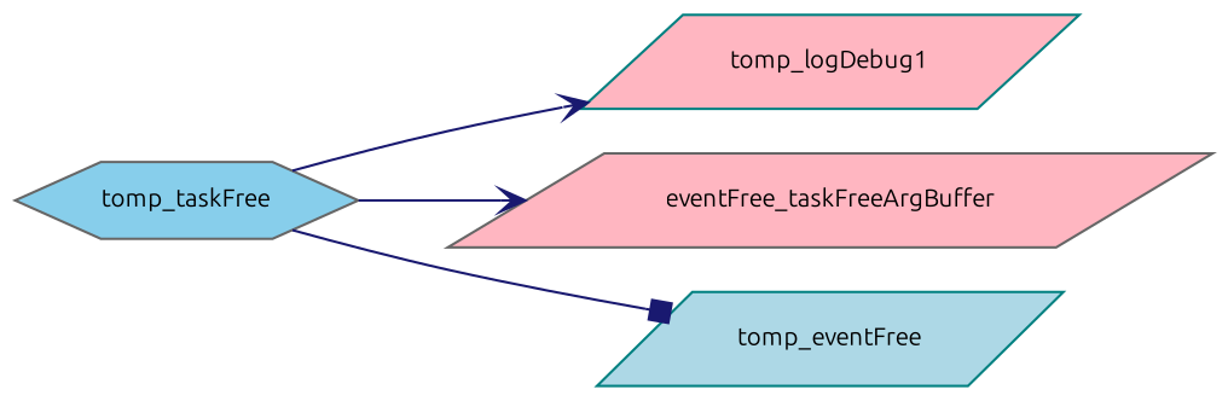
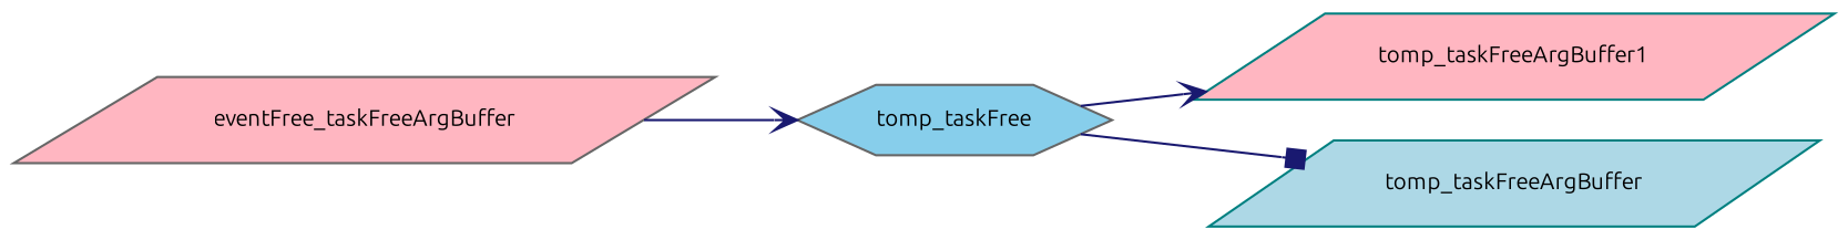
  digraph {
    fontname=Ubuntu
    rankdir=LR
    node [color=gray40 fillcolor=lightpink fontname=Ubuntu fontsize=10 shape=parallelogram style=filled]
    edge [arrowhead=vee color=midnightblue fontname=Ubuntu fontsize=10 labelfontname=Helvetica labelfontsize=10 style=solid]
    n1 [fillcolor=skyblue fontcolor=black height=0.2 label=tomp_taskFree shape=hexagon width=0.4]
-   n2 [color=teal height=0.2 label=tomp_logDebug1 width=0.4]
+   n2 [color=teal height=0.2 label=tomp_taskFreeArgBuffer1 width=0.4]
    n3 [height=0.2 label=eventFree_taskFreeArgBuffer width=0.4]
-   n4 [color=teal fillcolor=lightblue height=0.2 label=tomp_eventFree width=0.4]
+   n4 [color=teal fillcolor=lightblue height=0.2 label=tomp_taskFreeArgBuffer width=0.4]
    n1 -> n2
-   n1 -> n3
+   n3 -> n1
    n1 -> n4 [arrowhead=box]
  }
